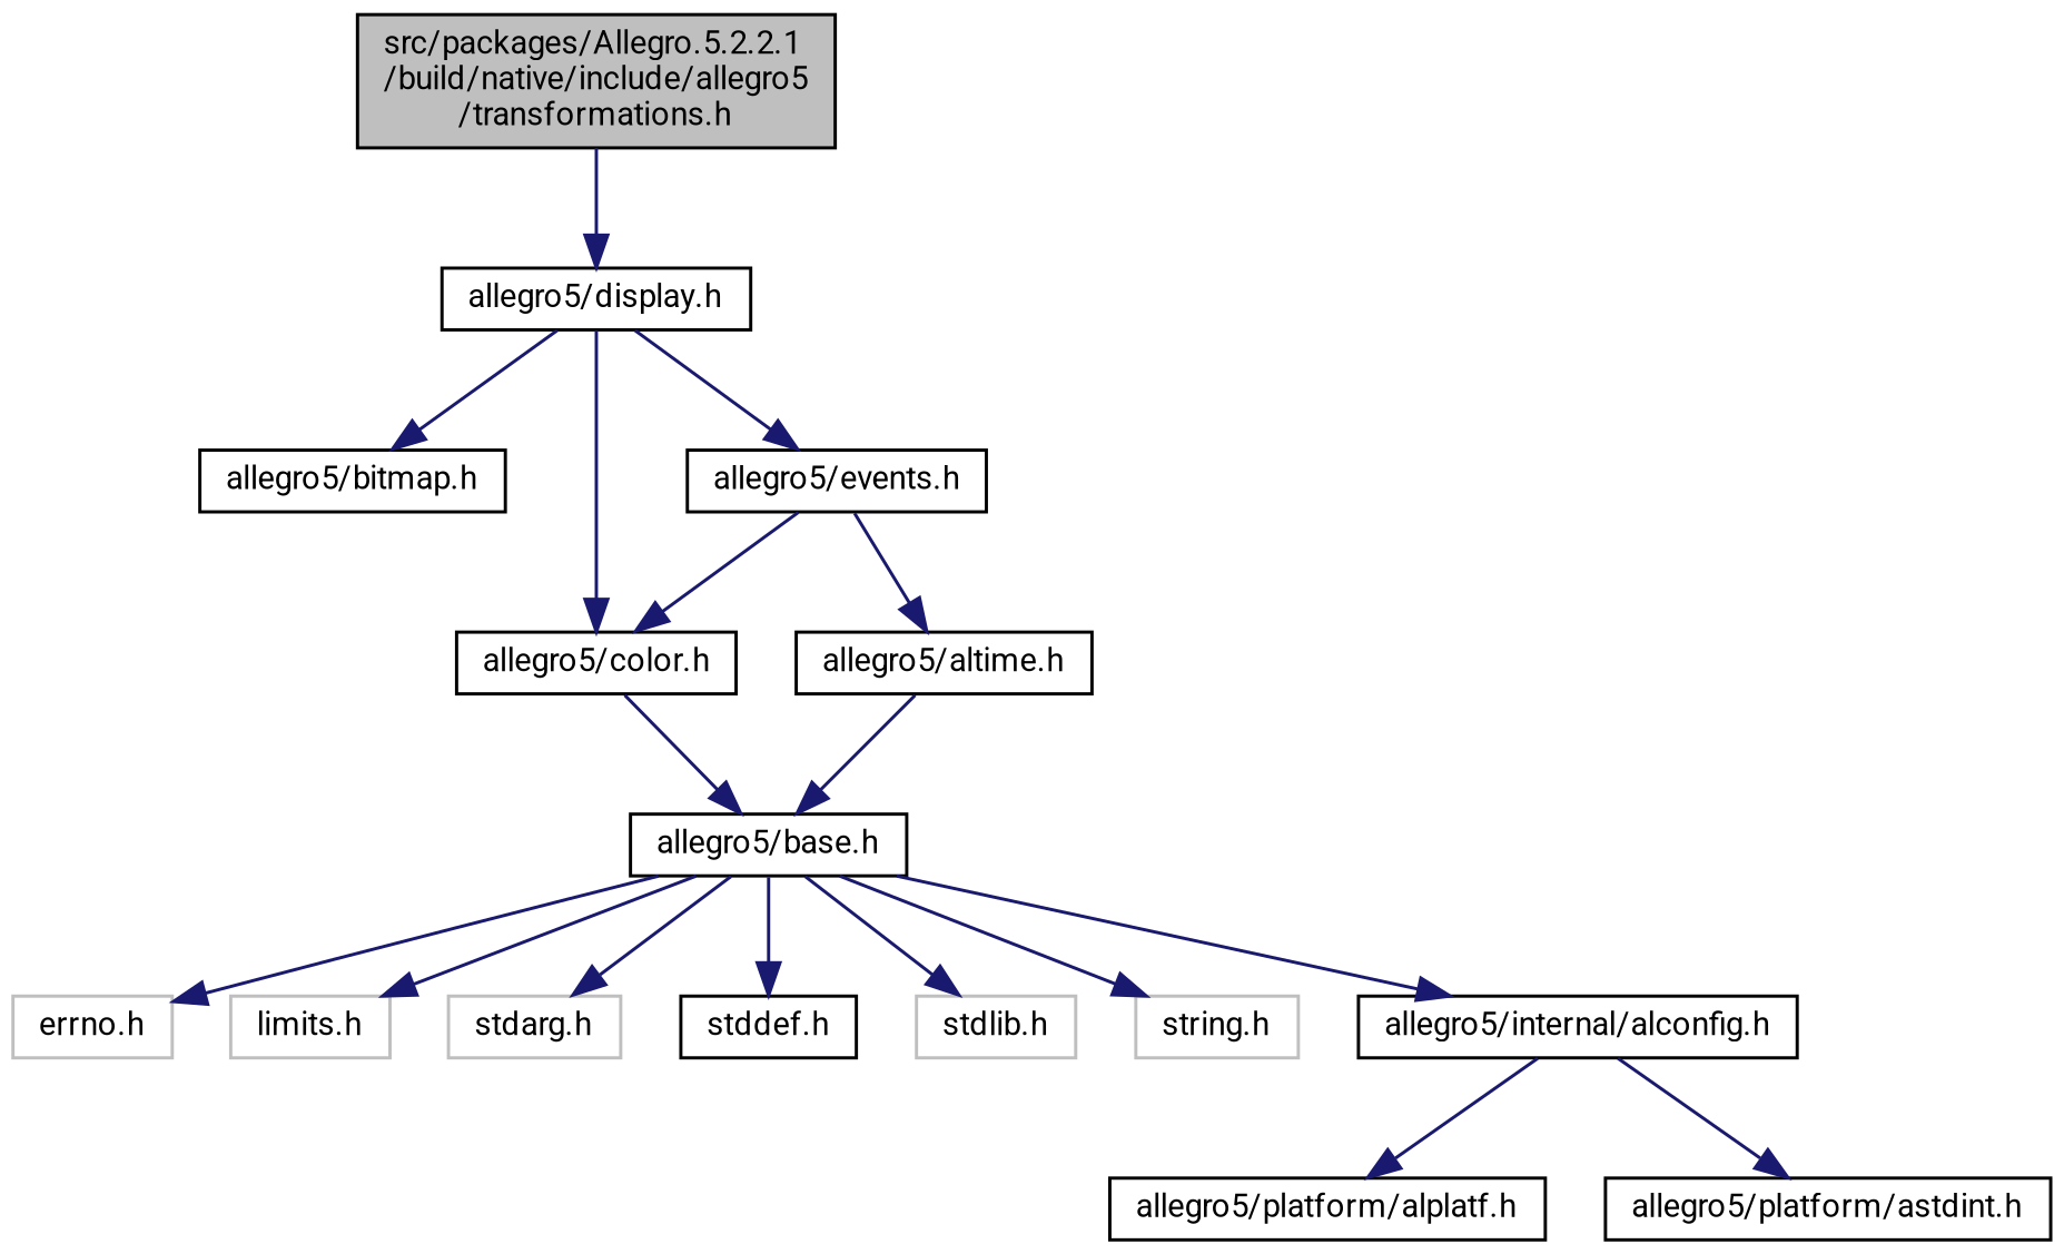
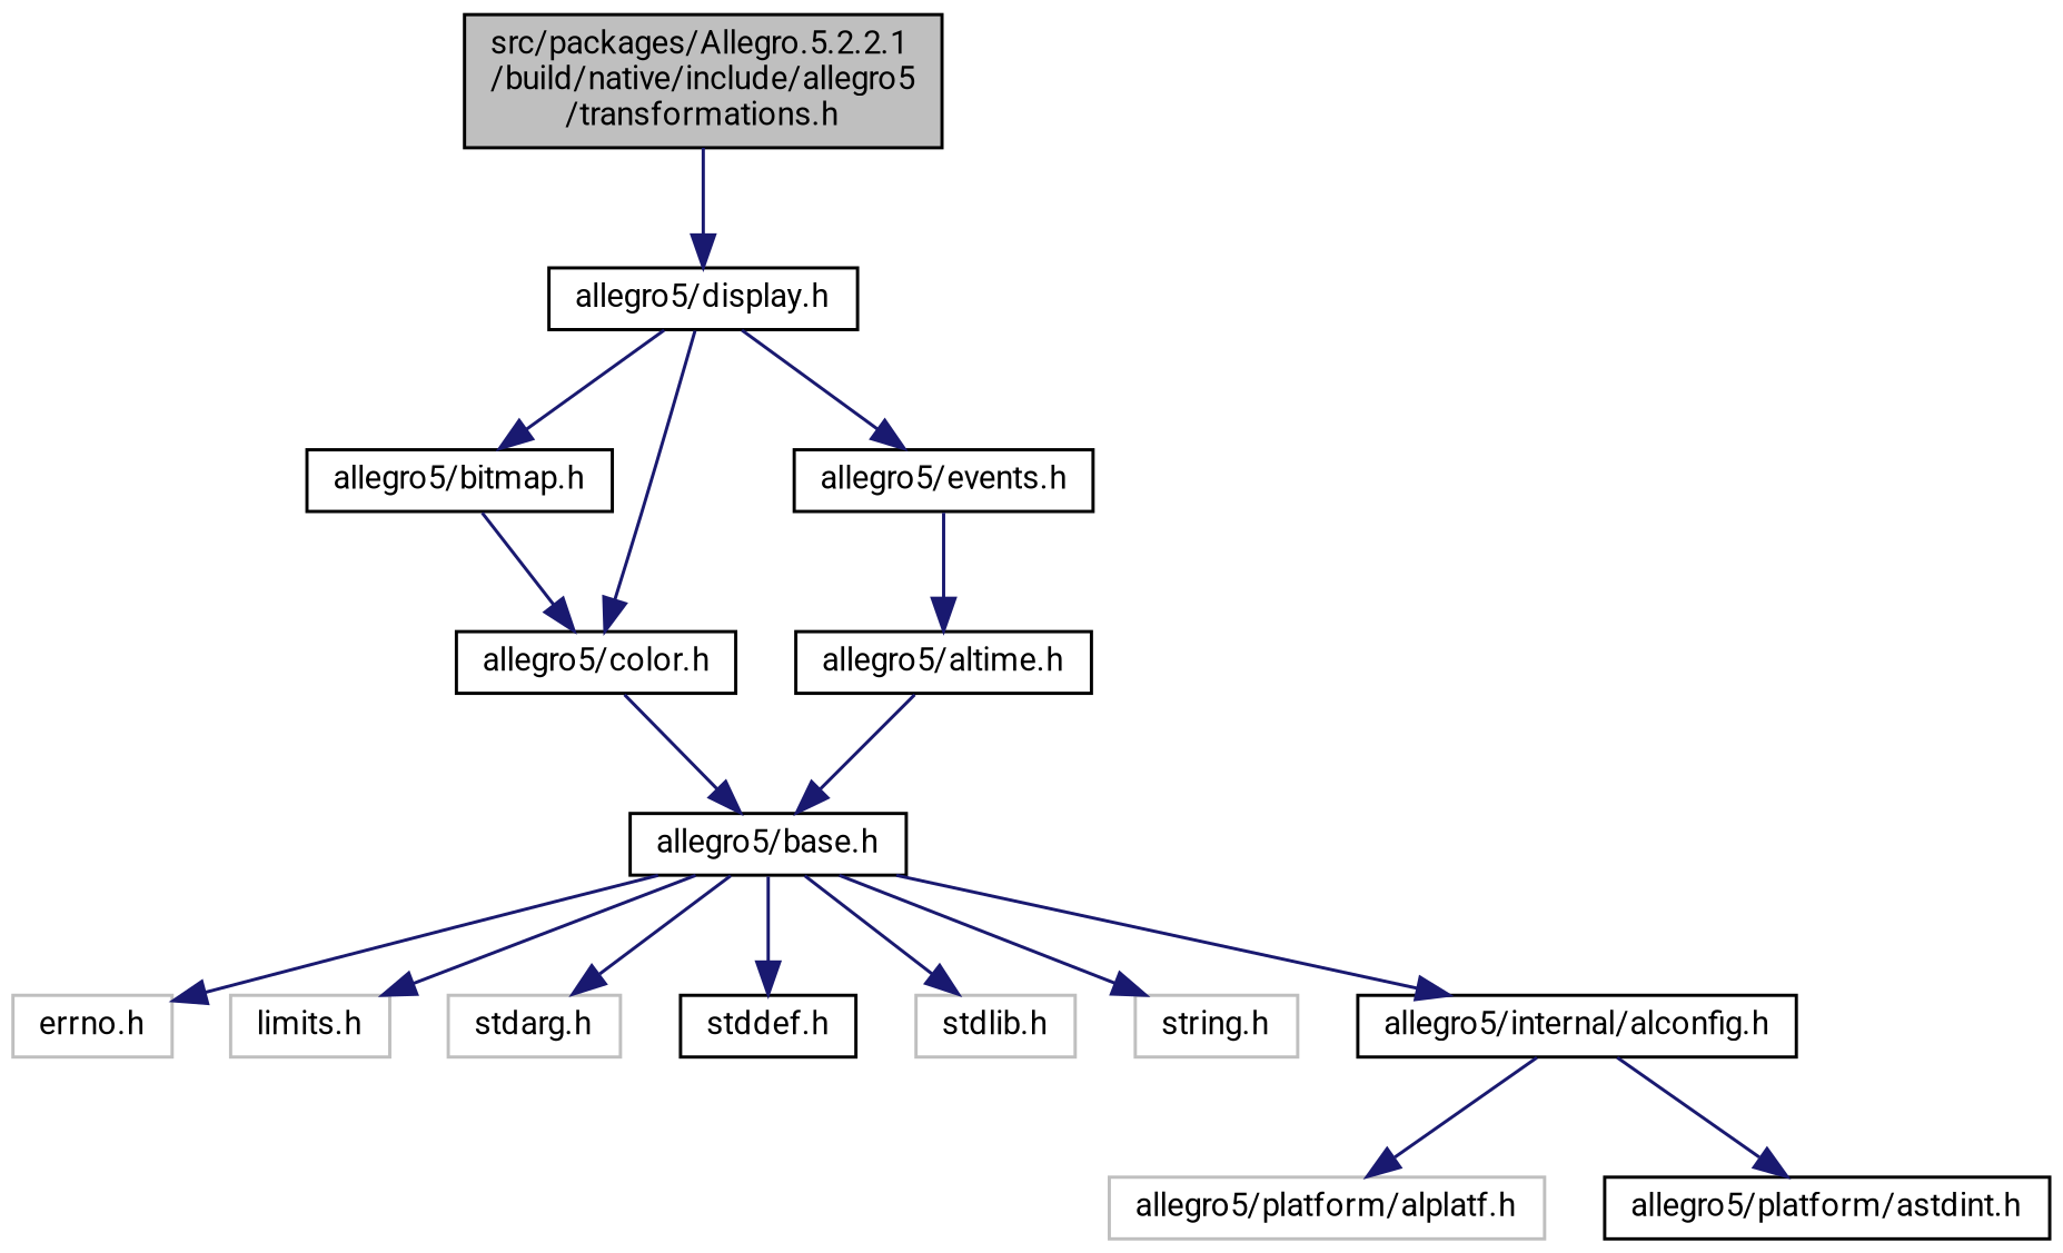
  digraph {
    fontname=Roboto
    node [color=black fillcolor=white fontname=Roboto fontsize=10 shape=record style=filled]
    edge [color=midnightblue fontname=Roboto fontsize=10 labelfontname=Helvetica labelfontsize=10 style=solid]
    n1 [fillcolor=grey75 fontcolor=black height=0.2 label="src/packages/Allegro.5.2.2.1\l/build/native/include/allegro5\l/transformations.h" width=0.4]
    n2 [height=0.2 label="allegro5/display.h" width=0.4]
    n3 [height=0.2 label="allegro5/bitmap.h" width=0.4]
    n4 [height=0.2 label="allegro5/color.h" width=0.4]
    n5 [height=0.2 label="allegro5/events.h" width=0.4]
    n6 [height=0.2 label="allegro5/base.h" width=0.4]
    n7 [height=0.2 label="allegro5/altime.h" width=0.4]
    n8 [color=grey75 height=0.2 label="errno.h" width=0.4]
    n9 [color=grey75 height=0.2 label="limits.h" width=0.4]
    n10 [color=grey75 height=0.2 label="stdarg.h" width=0.4]
    n11 [height=0.2 label="stddef.h" width=0.4]
    n12 [color=grey75 height=0.2 label="stdlib.h" width=0.4]
    n13 [color=grey75 height=0.2 label="string.h" width=0.4]
    n14 [height=0.2 label="allegro5/internal/alconfig.h" width=0.4]
-   n15 [height=0.2 label="allegro5/platform/alplatf.h" width=0.4]
+   n15 [color=grey75 height=0.2 label="allegro5/platform/alplatf.h" width=0.4]
    n16 [height=0.2 label="allegro5/platform/astdint.h" width=0.4]
    n1 -> n2
    n2 -> n3
    n2 -> n4
    n2 -> n5
-   n5 -> n4
+   n3 -> n4
    n4 -> n6
    n5 -> n7
    n6 -> n8
    n6 -> n9
    n6 -> n10
    n6 -> n11
    n6 -> n12
    n6 -> n13
    n6 -> n14
    n7 -> n6
    n14 -> n15
    n14 -> n16
  }
